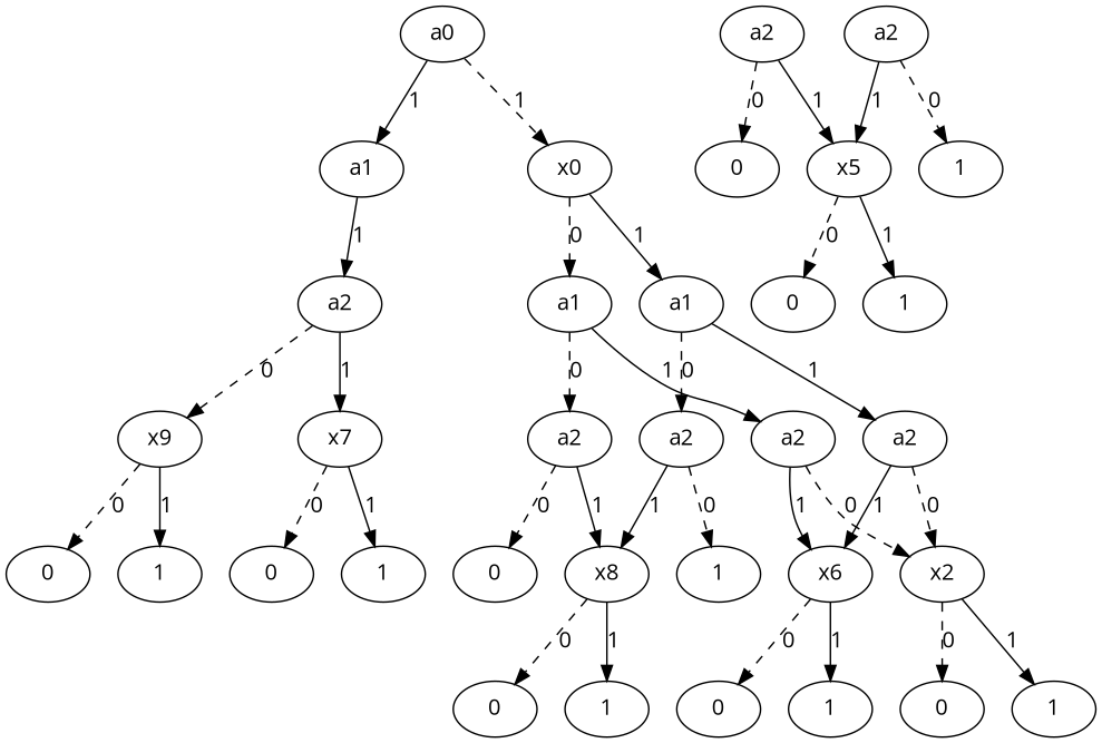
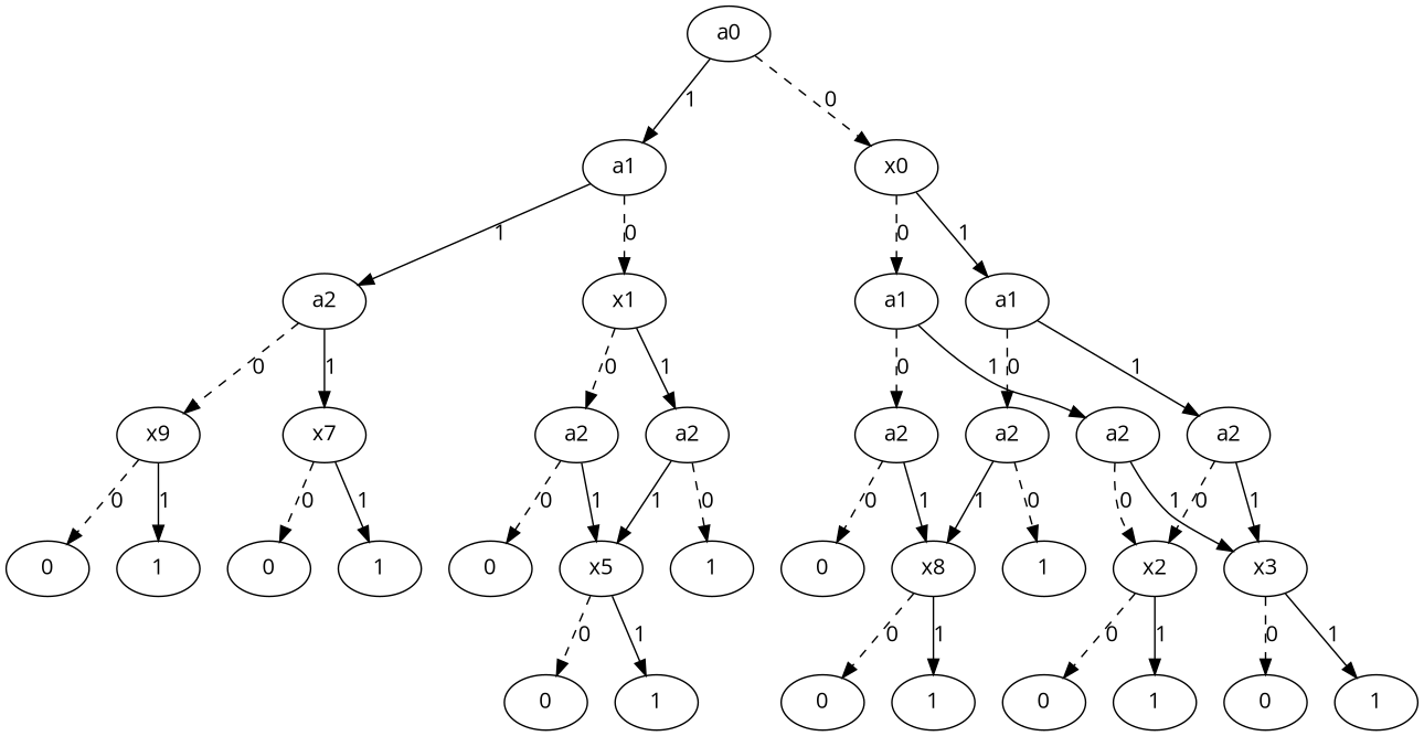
  digraph {
    fontname="Open Sans"
    node [fontname="Open Sans"]
    edge [fontname="Open Sans" style=solid]
    n1 [label=a0]
    n2 [label=a1]
    n3 [label=x0]
    n4 [label=a2]
+   n5 [label=x1]
    n6 [label=a1]
    n7 [label=a1]
    n8 [label=a2]
    n9 [label=a2]
    n10 [label=x8]
    n11 [label=0]
    n12 [label=x2]
-   n13 [label=x6]
+   n13 [label=x3]
    n14 [label=a2]
    n15 [label=a2]
    n16 [label=1]
    n17 [label=x9]
    n18 [label=x7]
    n19 [label=a2]
    n20 [label=a2]
    n21 [label=0]
    n22 [label=1]
    n23 [label=0]
    n24 [label=1]
    n25 [label=0]
    n26 [label=1]
    n27 [label=0]
    n28 [label=1]
    n29 [label=0]
    n30 [label=1]
    n31 [label=x5]
    n32 [label=0]
    n33 [label=0]
    n34 [label=1]
    n35 [label=1]
    n1 -> n2 [label=1]
-   n1 -> n3 [label=1 style=dashed]
+   n1 -> n3 [label=0 style=dashed]
    n2 -> n4 [label=1]
+   n2 -> n5 [label=0 style=dashed]
    n3 -> n6 [label=0 style=dashed]
    n3 -> n7 [label=1]
    n4 -> n17 [label=0 style=dashed]
    n4 -> n18 [label=1]
+   n5 -> n19 [label=0 style=dashed]
+   n5 -> n20 [label=1]
    n6 -> n8 [label=0 style=dashed]
    n6 -> n9 [label=1]
    n7 -> n14 [label=0 style=dashed]
    n7 -> n15 [label=1]
    n8 -> n10 [label=1]
    n8 -> n11 [label=0 style=dashed]
    n9 -> n12 [label=0 style=dashed]
    n9 -> n13 [label=1]
    n10 -> n21 [label=0 style=dashed]
    n10 -> n22 [label=1]
    n12 -> n23 [label=0 style=dashed]
    n12 -> n24 [label=1]
    n13 -> n25 [label=0 style=dashed]
    n13 -> n26 [label=1]
    n14 -> n10 [label=1]
    n14 -> n16 [label=0 style=dashed]
    n15 -> n12 [label=0 style=dashed]
    n15 -> n13 [label=1]
    n17 -> n27 [label=0 style=dashed]
    n17 -> n28 [label=1]
    n18 -> n29 [label=0 style=dashed]
    n18 -> n30 [label=1]
    n19 -> n31 [label=1]
    n19 -> n32 [label=0 style=dashed]
    n20 -> n31 [label=1]
    n20 -> n35 [label=0 style=dashed]
    n31 -> n33 [label=0 style=dashed]
    n31 -> n34 [label=1]
  }
